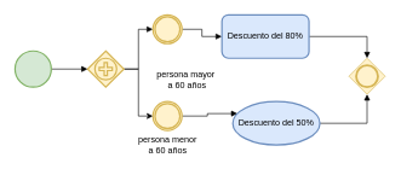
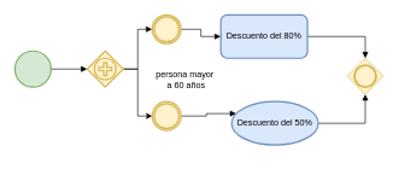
  <mxCell id="0" />
  <mxCell id="1" parent="0" />
  <mxCell id="2" style="edgeStyle=orthogonalEdgeStyle;rounded=0;orthogonalLoop=1;jettySize=auto;html=1;entryX=0;entryY=0.5;entryDx=0;entryDy=0;entryPerimeter=0;endArrow=block;endFill=1;" edge="1" parent="1" source="3" target="6"><mxGeometry relative="1" as="geometry" /></mxCell>
  <mxCell id="3" value="" style="points=[[0.145,0.145,0],[0.5,0,0],[0.855,0.145,0],[1,0.5,0],[0.855,0.855,0],[0.5,1,0],[0.145,0.855,0],[0,0.5,0]];shape=mxgraph.bpmn.event;html=1;verticalLabelPosition=bottom;labelBackgroundColor=#ffffff;verticalAlign=top;align=center;perimeter=ellipsePerimeter;outlineConnect=0;aspect=fixed;outline=standard;symbol=general;strokeWidth=2;fillColor=#d5e8d4;strokeColor=#82b366;" vertex="1" parent="1"><mxGeometry x="20" y="70" width="50" height="50" as="geometry" /></mxCell>
  <mxCell id="4" style="edgeStyle=orthogonalEdgeStyle;rounded=0;orthogonalLoop=1;jettySize=auto;html=1;exitX=1;exitY=0.5;exitDx=0;exitDy=0;exitPerimeter=0;entryX=0;entryY=0.5;entryDx=0;entryDy=0;entryPerimeter=0;endArrow=block;endFill=1;" edge="1" parent="1" source="6" target="8"><mxGeometry relative="1" as="geometry" /></mxCell>
  <mxCell id="5" style="edgeStyle=orthogonalEdgeStyle;rounded=0;orthogonalLoop=1;jettySize=auto;html=1;exitX=1;exitY=0.5;exitDx=0;exitDy=0;exitPerimeter=0;entryX=0;entryY=0.5;entryDx=0;entryDy=0;entryPerimeter=0;endArrow=classic;endFill=1;" edge="1" parent="1" source="6" target="10"><mxGeometry relative="1" as="geometry" /></mxCell>
  <mxCell id="6" value="" style="points=[[0.25,0.25,0],[0.5,0,0],[0.75,0.25,0],[1,0.5,0],[0.75,0.75,0],[0.5,1,0],[0.25,0.75,0],[0,0.5,0]];shape=mxgraph.bpmn.gateway2;html=1;verticalLabelPosition=bottom;labelBackgroundColor=#ffffff;verticalAlign=top;align=center;perimeter=rhombusPerimeter;outlineConnect=0;outline=standard;symbol=parallelMultiple;strokeWidth=2;fillColor=#fff2cc;strokeColor=#d6b656;" vertex="1" parent="1"><mxGeometry x="120" y="70" width="50" height="50" as="geometry" /></mxCell>
  <mxCell id="7" style="edgeStyle=orthogonalEdgeStyle;rounded=0;orthogonalLoop=1;jettySize=auto;html=1;exitX=1;exitY=0.5;exitDx=0;exitDy=0;exitPerimeter=0;endArrow=block;endFill=1;" edge="1" parent="1" source="8" target="14"><mxGeometry relative="1" as="geometry" /></mxCell>
  <mxCell id="8" value="" style="points=[[0.145,0.145,0],[0.5,0,0],[0.855,0.145,0],[1,0.5,0],[0.855,0.855,0],[0.5,1,0],[0.145,0.855,0],[0,0.5,0]];shape=mxgraph.bpmn.event;html=1;verticalLabelPosition=bottom;labelBackgroundColor=#ffffff;verticalAlign=top;align=center;perimeter=ellipsePerimeter;outlineConnect=0;aspect=fixed;outline=throwing;symbol=general;strokeWidth=2;fillColor=#fff2cc;strokeColor=#d6b656;" vertex="1" parent="1"><mxGeometry x="210" y="20" width="40" height="40" as="geometry" /></mxCell>
  <mxCell id="9" style="edgeStyle=orthogonalEdgeStyle;rounded=0;orthogonalLoop=1;jettySize=auto;html=1;exitX=1;exitY=0.5;exitDx=0;exitDy=0;exitPerimeter=0;entryX=0;entryY=0.25;entryDx=0;entryDy=0;endArrow=block;endFill=1;" edge="1" parent="1" source="10" target="16"><mxGeometry relative="1" as="geometry" /></mxCell>
  <mxCell id="10" value="" style="points=[[0.145,0.145,0],[0.5,0,0],[0.855,0.145,0],[1,0.5,0],[0.855,0.855,0],[0.5,1,0],[0.145,0.855,0],[0,0.5,0]];shape=mxgraph.bpmn.event;html=1;verticalLabelPosition=bottom;labelBackgroundColor=#ffffff;verticalAlign=top;align=center;perimeter=ellipsePerimeter;outlineConnect=0;aspect=fixed;outline=throwing;symbol=general;strokeWidth=2;fillColor=#fff2cc;strokeColor=#d6b656;" vertex="1" parent="1"><mxGeometry x="210" y="140" width="40" height="40" as="geometry" /></mxCell>
  <mxCell id="11" value="persona mayor&lt;br&gt;&amp;nbsp;a 60 años" style="text;html=1;align=center;verticalAlign=middle;resizable=0;points=[];autosize=1;strokeColor=none;fillColor=none;" vertex="1" parent="1"><mxGeometry x="205" y="90" width="100" height="40" as="geometry" /></mxCell>
- <mxCell id="12" value="persona menor&lt;br&gt;a 60 años" style="text;html=1;align=center;verticalAlign=middle;resizable=0;points=[];autosize=1;strokeColor=none;fillColor=none;" vertex="1" parent="1"><mxGeometry x="180" y="180" width="100" height="40" as="geometry" /></mxCell>
  <mxCell id="13" style="edgeStyle=orthogonalEdgeStyle;rounded=0;orthogonalLoop=1;jettySize=auto;html=1;exitX=1;exitY=0.5;exitDx=0;exitDy=0;entryX=0.5;entryY=0;entryDx=0;entryDy=0;entryPerimeter=0;endArrow=block;endFill=1;" edge="1" parent="1" source="14" target="17"><mxGeometry relative="1" as="geometry" /></mxCell>
  <mxCell id="14" value="Descuento del 80%" style="rounded=1;whiteSpace=wrap;html=1;strokeWidth=2;fillColor=#dae8fc;strokeColor=#6c8ebf;" vertex="1" parent="1"><mxGeometry x="305" y="20" width="120" height="60" as="geometry" /></mxCell>
  <mxCell id="15" style="edgeStyle=orthogonalEdgeStyle;rounded=0;orthogonalLoop=1;jettySize=auto;html=1;exitX=1;exitY=0.5;exitDx=0;exitDy=0;entryX=0.5;entryY=1;entryDx=0;entryDy=0;entryPerimeter=0;endArrow=block;endFill=1;" edge="1" parent="1" source="16" target="17"><mxGeometry relative="1" as="geometry" /></mxCell>
  <mxCell id="16" value="Descuento del 50%" style="ellipse;whiteSpace=wrap;html=1;strokeWidth=2;fillColor=#dae8fc;strokeColor=#6c8ebf;" vertex="1" parent="1"><mxGeometry x="320" y="140" width="120" height="60" as="geometry" /></mxCell>
  <mxCell id="17" value="" style="points=[[0.25,0.25,0],[0.5,0,0],[0.75,0.25,0],[1,0.5,0],[0.75,0.75,0],[0.5,1,0],[0.25,0.75,0],[0,0.5,0]];shape=mxgraph.bpmn.gateway2;html=1;verticalLabelPosition=bottom;labelBackgroundColor=#ffffff;verticalAlign=top;align=center;perimeter=rhombusPerimeter;outlineConnect=0;outline=end;symbol=general;strokeWidth=1;fillColor=#fff2cc;strokeColor=#d6b656;" vertex="1" parent="1"><mxGeometry x="480" y="80" width="50" height="50" as="geometry" /></mxCell>
